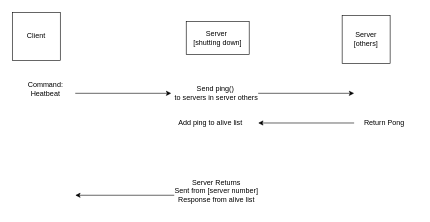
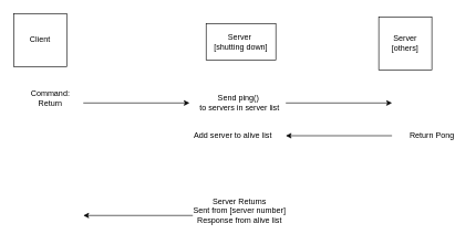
  <mxCell id="0" />
  <mxCell id="1" parent="0" />
  <mxCell id="2" value="Server&amp;nbsp;&lt;div&gt;[shutting down]&lt;/div&gt;" style="whiteSpace=wrap;html=1;aspect=fixed;" parent="1" vertex="1"><mxGeometry x="310" y="35" width="105" height="55" as="geometry" /></mxCell>
  <mxCell id="3" value="Server&lt;div&gt;[others]&lt;/div&gt;" style="whiteSpace=wrap;html=1;aspect=fixed;" parent="1" vertex="1"><mxGeometry x="570" y="25" width="80" height="80" as="geometry" /></mxCell>
  <mxCell id="4" value="" style="endArrow=classic;html=1;" parent="1" edge="1"><mxGeometry width="50" height="50" relative="1" as="geometry"><mxPoint x="590" y="204.5" as="sourcePoint" /><mxPoint x="430" y="204.5" as="targetPoint" /></mxGeometry></mxCell>
  <mxCell id="5" value="" style="endArrow=classic;html=1;" parent="1" edge="1"><mxGeometry width="50" height="50" relative="1" as="geometry"><mxPoint x="430" y="155" as="sourcePoint" /><mxPoint x="590" y="155" as="targetPoint" /></mxGeometry></mxCell>
- <mxCell id="6" value="Return Pong" style="text;html=1;align=center;verticalAlign=middle;resizable=0;points=[];autosize=1;strokeColor=none;fillColor=none;" parent="1" vertex="1"><mxGeometry x="595" y="190" width="90" height="30" as="geometry" /></mxCell>
+ <mxCell id="6" value="Return Pong" style="text;html=1;align=center;verticalAlign=middle;resizable=0;points=[];autosize=1;strokeColor=none;fillColor=none;" parent="1" vertex="1"><mxGeometry x="605" y="190" width="90" height="30" as="geometry" /></mxCell>
  <mxCell id="7" value="Client" style="whiteSpace=wrap;html=1;aspect=fixed;" parent="1" vertex="1"><mxGeometry x="20" y="20" width="80" height="80" as="geometry" /></mxCell>
  <mxCell id="8" value="" style="endArrow=classic;html=1;" parent="1" edge="1"><mxGeometry width="50" height="50" relative="1" as="geometry"><mxPoint x="125" y="155" as="sourcePoint" /><mxPoint x="285" y="155" as="targetPoint" /></mxGeometry></mxCell>
- <mxCell id="9" value="Command:&lt;div&gt;Heatbeat&lt;/div&gt;" style="text;html=1;align=center;verticalAlign=middle;resizable=0;points=[];autosize=1;strokeColor=none;fillColor=none;" parent="1" vertex="1"><mxGeometry x="35" y="128" width="80" height="40" as="geometry" /></mxCell>
- <mxCell id="10" value="Send ping()&amp;nbsp;&lt;div&gt;to servers in server others&lt;/div&gt;" style="text;html=1;align=center;verticalAlign=middle;resizable=0;points=[];autosize=1;strokeColor=none;fillColor=none;" parent="1" vertex="1"><mxGeometry x="290" y="135" width="140" height="40" as="geometry" /></mxCell>
+ <mxCell id="9" value="Command:&lt;div&gt;Return&lt;/div&gt;" style="text;html=1;align=center;verticalAlign=middle;resizable=0;points=[];autosize=1;strokeColor=none;fillColor=none;" parent="1" vertex="1"><mxGeometry x="35" y="128" width="80" height="40" as="geometry" /></mxCell>
+ <mxCell id="10" value="Send ping()&amp;nbsp;&lt;div&gt;to servers in server list&lt;/div&gt;" style="text;html=1;align=center;verticalAlign=middle;resizable=0;points=[];autosize=1;strokeColor=none;fillColor=none;" parent="1" vertex="1"><mxGeometry x="290" y="135" width="140" height="40" as="geometry" /></mxCell>
  <mxCell id="11" value="Server Returns&lt;div&gt;Sent from [server number]&lt;/div&gt;&lt;div&gt;Response from alive list&lt;/div&gt;" style="text;html=1;align=center;verticalAlign=middle;resizable=0;points=[];autosize=1;strokeColor=none;fillColor=none;" parent="1" vertex="1"><mxGeometry x="280" y="288" width="160" height="60" as="geometry" /></mxCell>
  <mxCell id="12" value="" style="endArrow=classic;html=1;" parent="1" edge="1"><mxGeometry width="50" height="50" relative="1" as="geometry"><mxPoint x="290" y="325" as="sourcePoint" /><mxPoint x="125" y="325" as="targetPoint" /></mxGeometry></mxCell>
- <mxCell id="13" value="Add ping to alive list" style="text;html=1;align=center;verticalAlign=middle;resizable=0;points=[];autosize=1;strokeColor=none;fillColor=none;" vertex="1" parent="1"><mxGeometry x="280" y="190" width="140" height="30" as="geometry" /></mxCell>
+ <mxCell id="13" value="Add server to alive list" style="text;html=1;align=center;verticalAlign=middle;resizable=0;points=[];autosize=1;strokeColor=none;fillColor=none;" vertex="1" parent="1"><mxGeometry x="280" y="190" width="140" height="30" as="geometry" /></mxCell>
